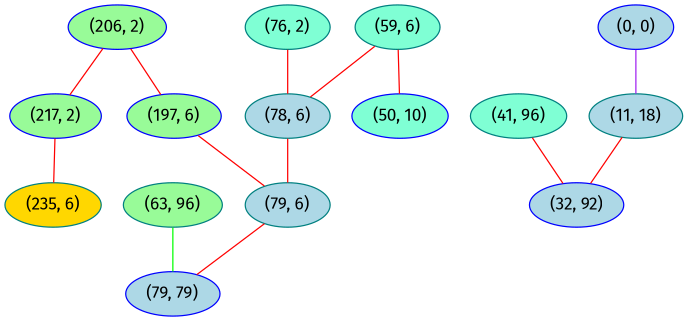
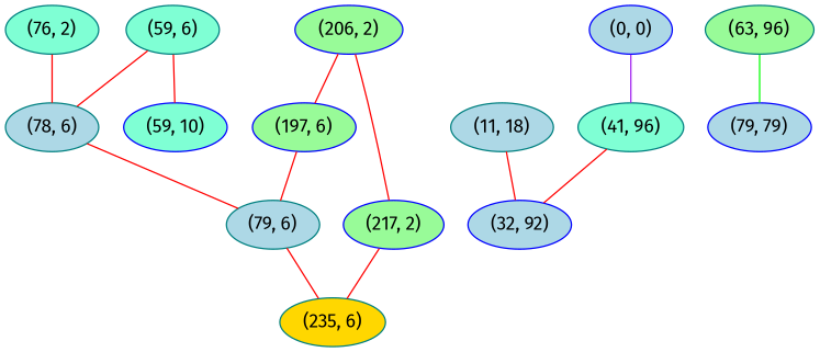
  graph {
    fontname="Fira Sans"
    node [color=teal fillcolor=lightblue fontname="Fira Sans" style=filled]
    edge [color=red fontname="Fira Sans" weight=1]
    "(76, 2)" [fillcolor=aquamarine]
    "(78, 6)"
    "(79, 6)"
    "(41, 96)" [fillcolor=aquamarine]
    "(32, 92)" [color=blue]
    "(63, 96)" [fillcolor=palegreen]
    "(79, 79)" [color=blue]
    "(206, 2)" [color=blue fillcolor=palegreen]
    "(197, 6)" [color=blue fillcolor=palegreen]
    "(217, 2)" [color=blue fillcolor=palegreen]
    "(235, 6)" [fillcolor=gold]
    "(59, 6)" [fillcolor=aquamarine]
-   "(50, 10)" [color=blue fillcolor=aquamarine]
+   "(50, 10)" [color=blue fillcolor=aquamarine label="(59, 10)"]
    "(11, 18)"
    "(0, 0)" [color=blue]
    "(76, 2)" -- "(78, 6)"
    "(78, 6)" -- "(79, 6)"
-   "(79, 6)" -- "(79, 79)"
+   "(79, 6)" -- "(235, 6)"
    "(41, 96)" -- "(32, 92)"
    "(63, 96)" -- "(79, 79)" [color=green weight=2]
    "(206, 2)" -- "(197, 6)"
    "(206, 2)" -- "(217, 2)"
    "(197, 6)" -- "(79, 6)"
    "(217, 2)" -- "(235, 6)"
    "(59, 6)" -- "(78, 6)"
    "(59, 6)" -- "(50, 10)"
    "(11, 18)" -- "(32, 92)"
-   "(0, 0)" -- "(11, 18)" [color=purple weight=4]
+   "(0, 0)" -- "(41, 96)" [color=purple weight=4]
  }
